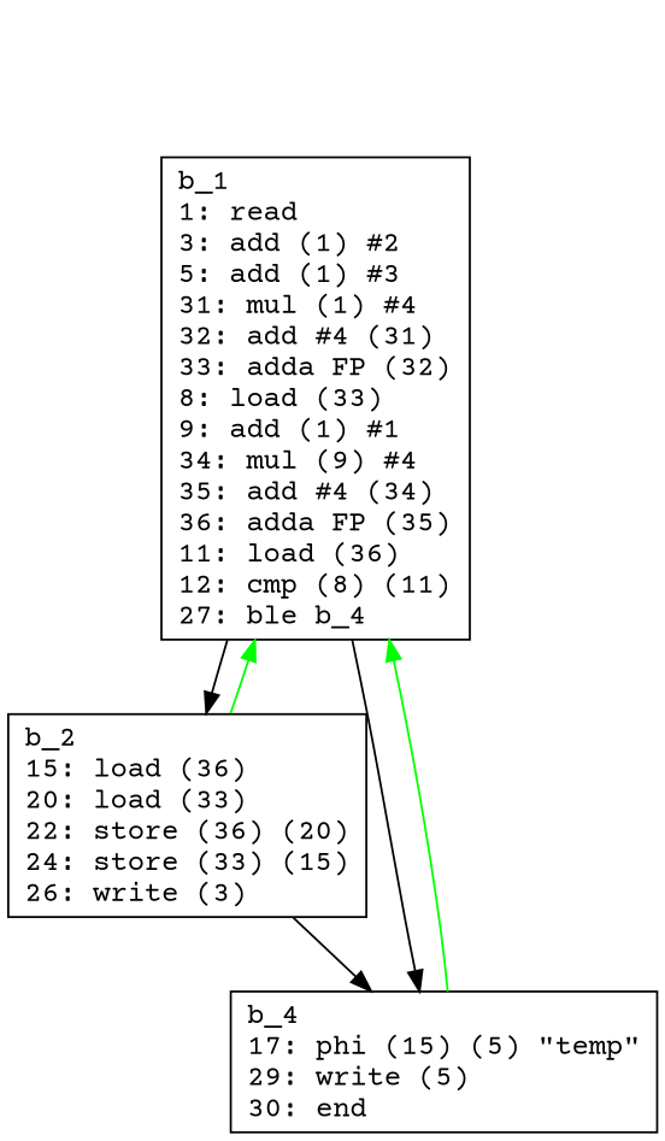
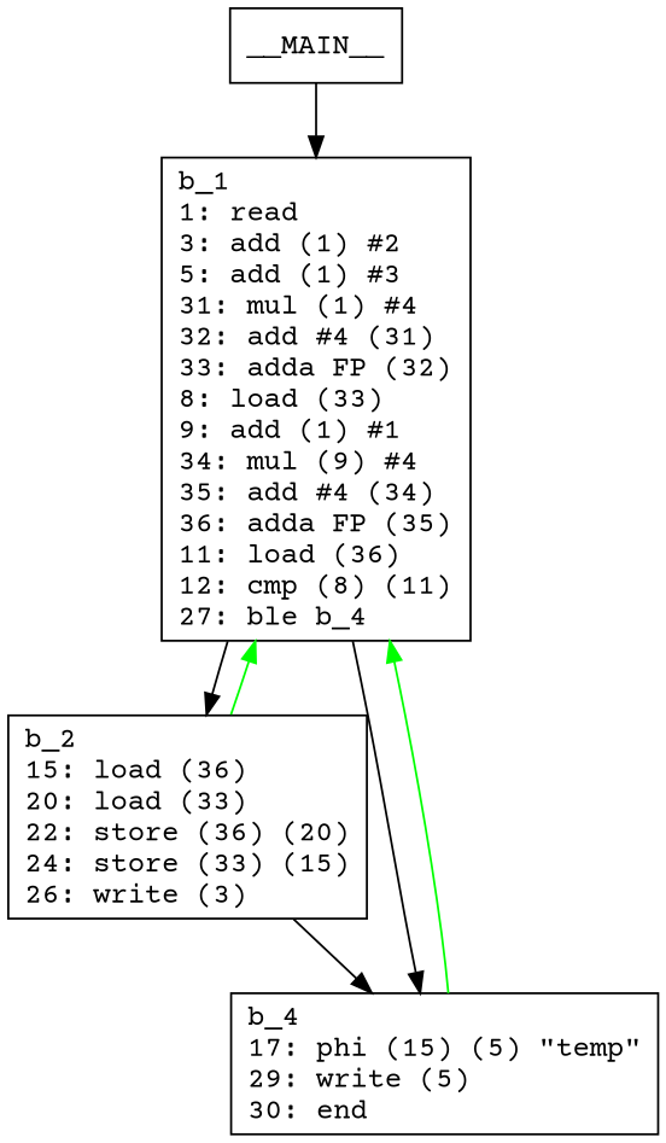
  digraph {
    fontname="Courier Prime"
    node [shape=box fontname="Courier Prime"]
    edge [fontname="Courier Prime"]
    n1 [label="b_1\l1: read\l3: add (1) #2\l5: add (1) #3\l31: mul (1) #4\l32: add #4 (31)\l33: adda FP (32)\l8: load (33)\l9: add (1) #1\l34: mul (9) #4\l35: add #4 (34)\l36: adda FP (35)\l11: load (36)\l12: cmp (8) (11)\l27: ble b_4\l"]
+   __MAIN__
    n3 [label="b_2\l15: load (36)\l20: load (33)\l22: store (36) (20)\l24: store (33) (15)\l26: write (3)\l"]
    n4 [label="b_4\l17: phi (15) (5) \"temp\"\l29: write (5)\l30: end\l"]
    n1 -> n3
    n1 -> n4
+   __MAIN__ -> n1
    n3 -> n1 [color=green]
    n3 -> n4
    n4 -> n1 [color=green]
  }
